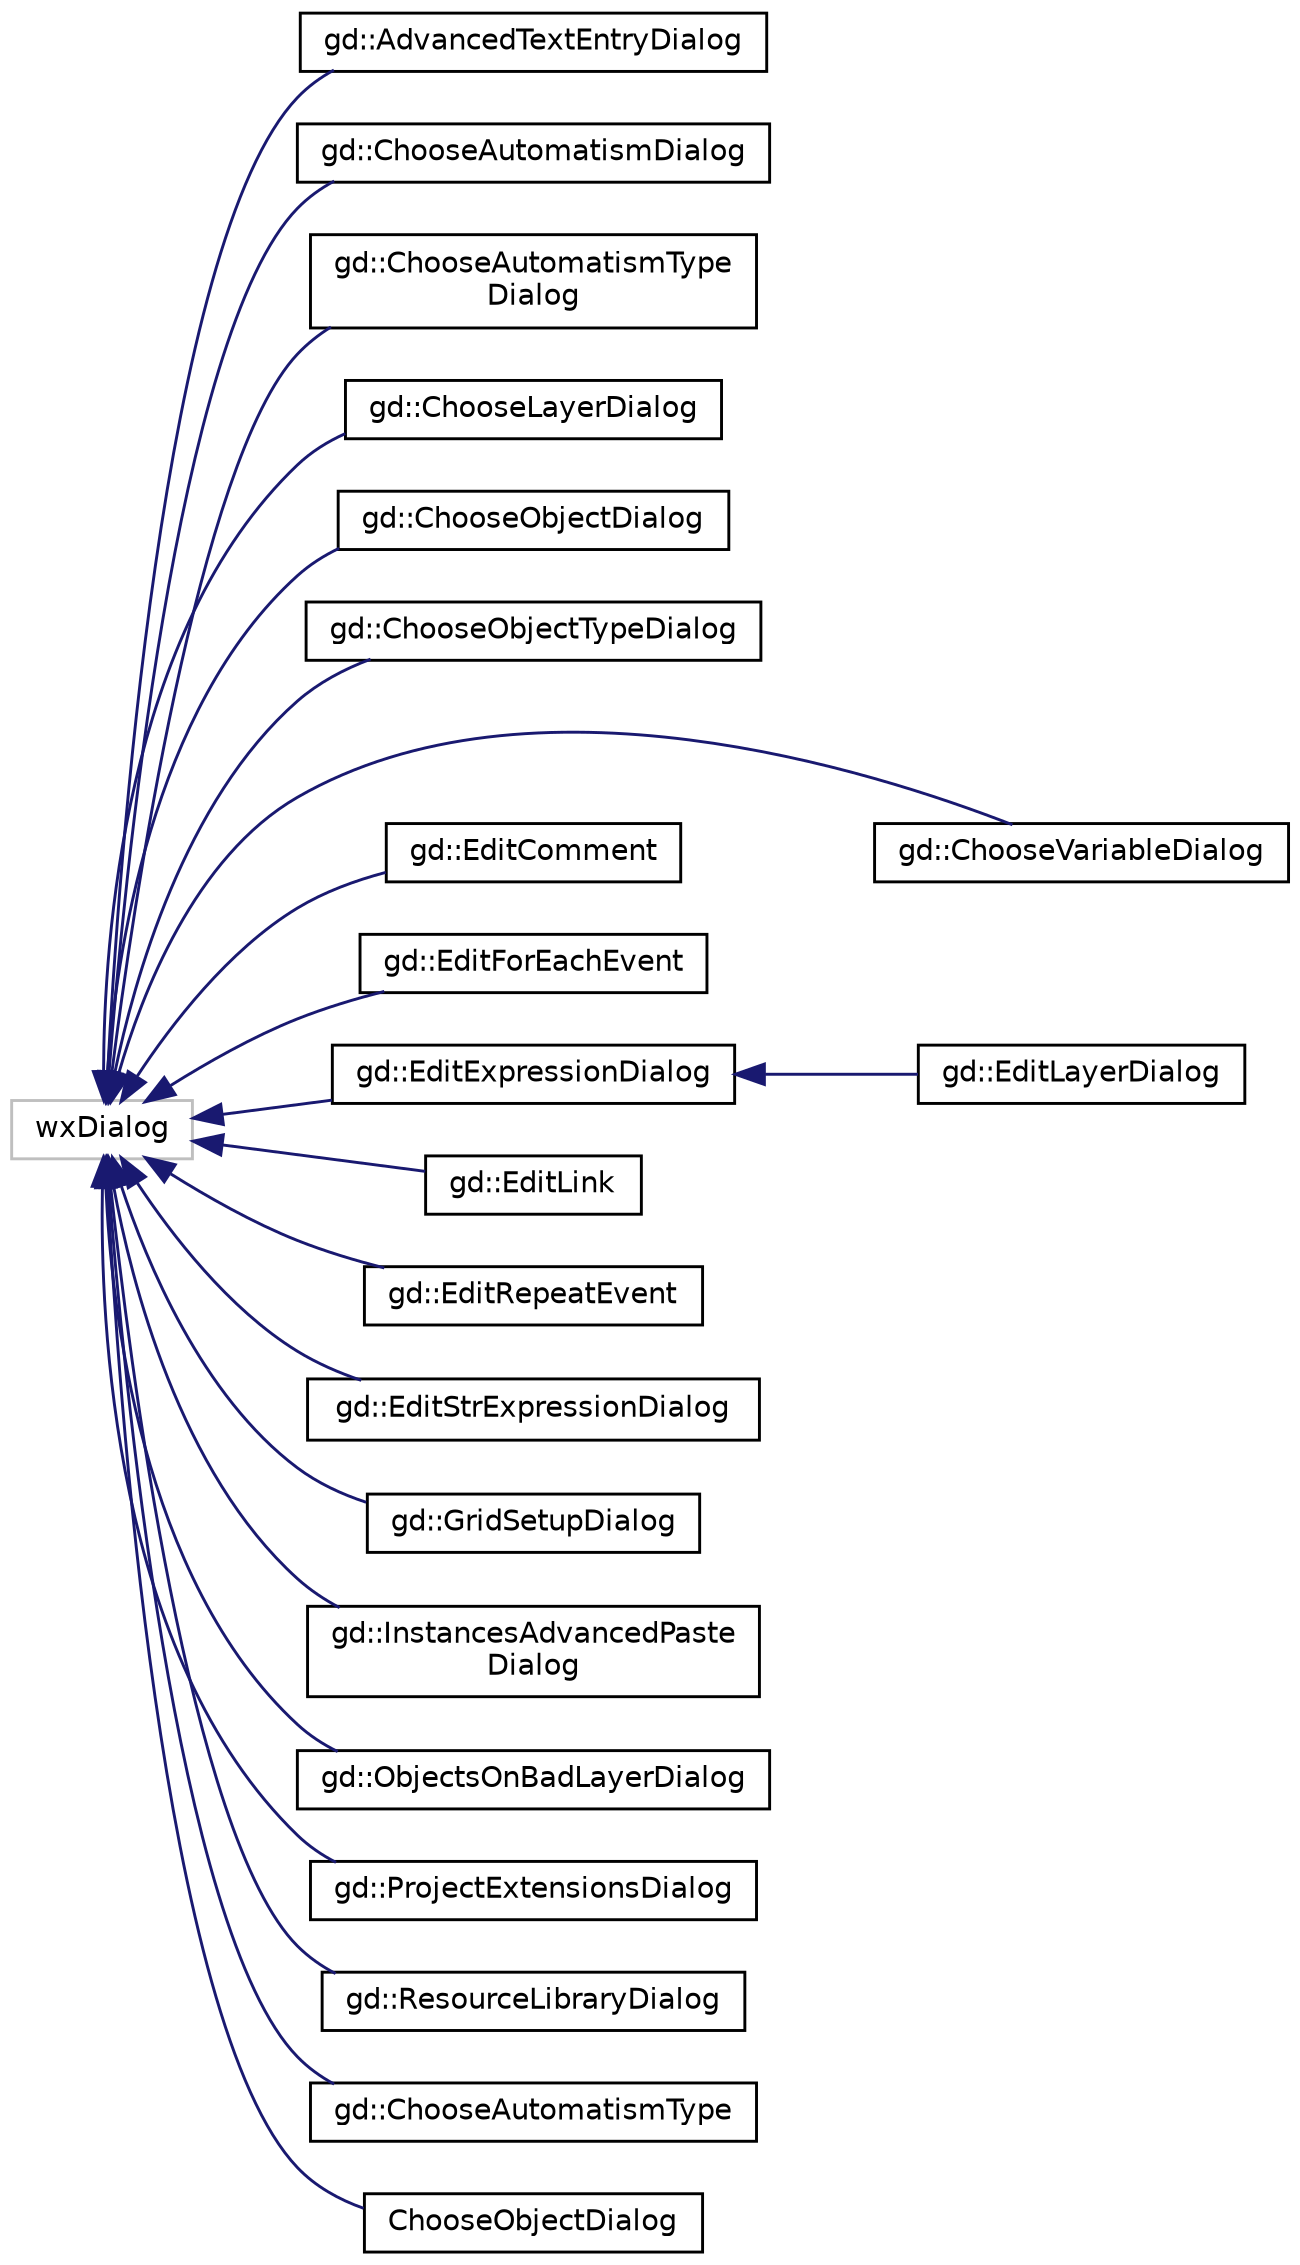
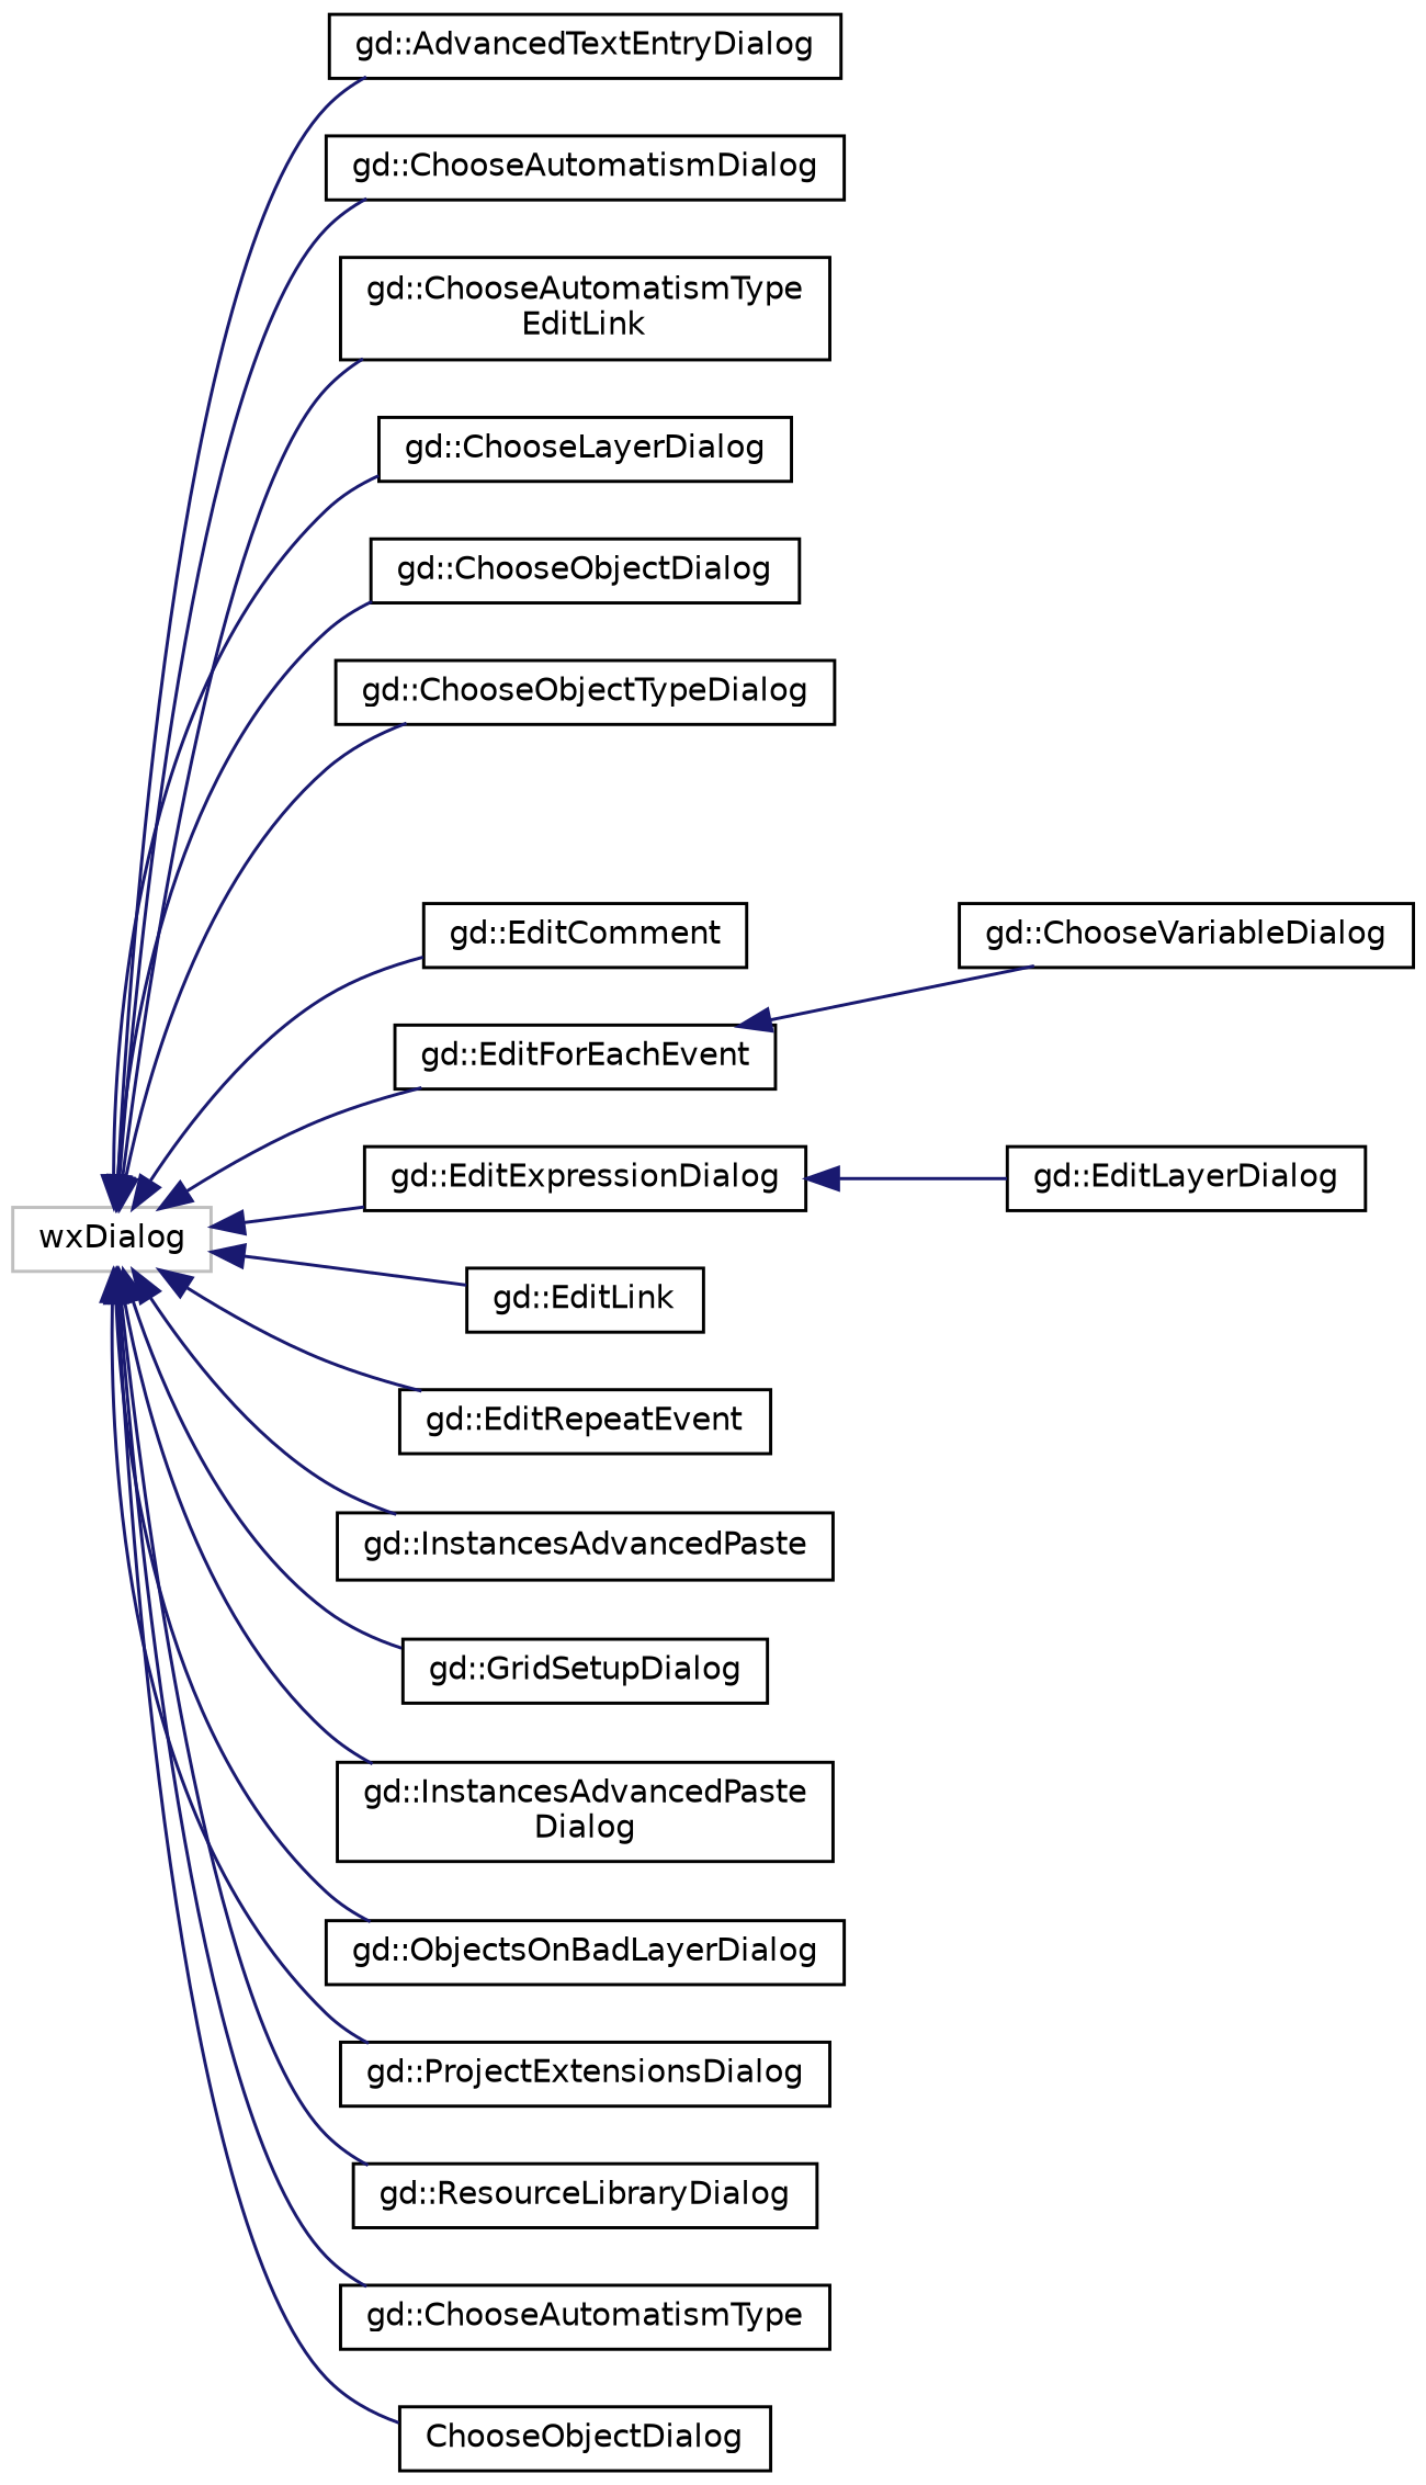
  digraph {
    rankdir=LR
    node [color=black fillcolor=white fontname=Helvetica fontsize=10 shape=record style=filled]
    edge [color=midnightblue dir=back fontname=Helvetica fontsize=10 labelfontname=Helvetica labelfontsize=10 style=solid]
    n1 [color=grey75 height=0.2 label=wxDialog width=0.4]
    n2 [height=0.2 label="gd::AdvancedTextEntryDialog" width=0.4]
    n3 [height=0.2 label="gd::ChooseAutomatismDialog" width=0.4]
-   n4 [height=0.2 label="gd::ChooseAutomatismType\lDialog" width=0.4]
+   n4 [height=0.2 label="gd::ChooseAutomatismType\lEditLink" width=0.4]
    n5 [height=0.2 label="gd::ChooseLayerDialog" width=0.4]
    n6 [height=0.2 label="gd::ChooseObjectDialog" width=0.4]
    n7 [height=0.2 label="gd::ChooseObjectTypeDialog" width=0.4]
    n8 [height=0.2 label="gd::ChooseVariableDialog" width=0.4]
    n9 [height=0.2 label="gd::EditComment" width=0.4]
    n10 [height=0.2 label="gd::EditExpressionDialog" width=0.4]
    n11 [height=0.2 label="gd::EditForEachEvent" width=0.4]
    n12 [height=0.2 label="gd::EditLink" width=0.4]
    n13 [height=0.2 label="gd::EditRepeatEvent" width=0.4]
-   n14 [height=0.2 label="gd::EditStrExpressionDialog" width=0.4]
+   n14 [height=0.2 label="gd::InstancesAdvancedPaste" width=0.4]
    n15 [height=0.2 label="gd::GridSetupDialog" width=0.4]
    n16 [height=0.2 label="gd::InstancesAdvancedPaste\lDialog" width=0.4]
    n17 [height=0.2 label="gd::ObjectsOnBadLayerDialog" width=0.4]
    n18 [height=0.2 label="gd::ProjectExtensionsDialog" width=0.4]
    n19 [height=0.2 label="gd::ResourceLibraryDialog" width=0.4]
    n20 [height=0.2 label="gd::ChooseAutomatismType" width=0.4]
    n21 [height=0.2 label=ChooseObjectDialog width=0.4]
    n22 [height=0.2 label="gd::EditLayerDialog" width=0.4]
    n1 -> n2
    n1 -> n3
    n1 -> n4
    n1 -> n5
    n1 -> n6
    n1 -> n7
-   n1 -> n8
+   n11 -> n8
    n1 -> n9
    n1 -> n10
    n1 -> n11
    n1 -> n12
    n1 -> n13
    n1 -> n14
    n1 -> n15
    n1 -> n16
    n1 -> n17
    n1 -> n18
    n1 -> n19
    n1 -> n20
    n1 -> n21
    n10 -> n22
  }
